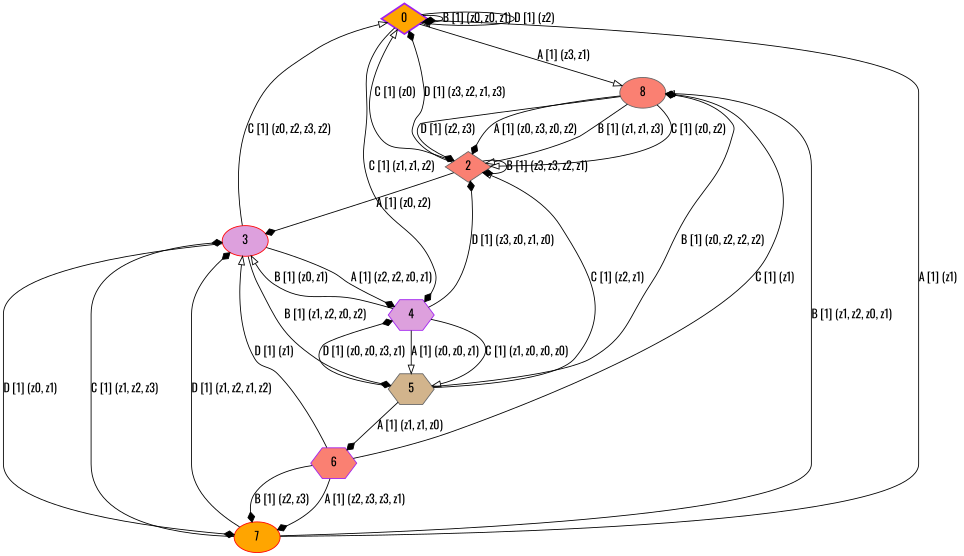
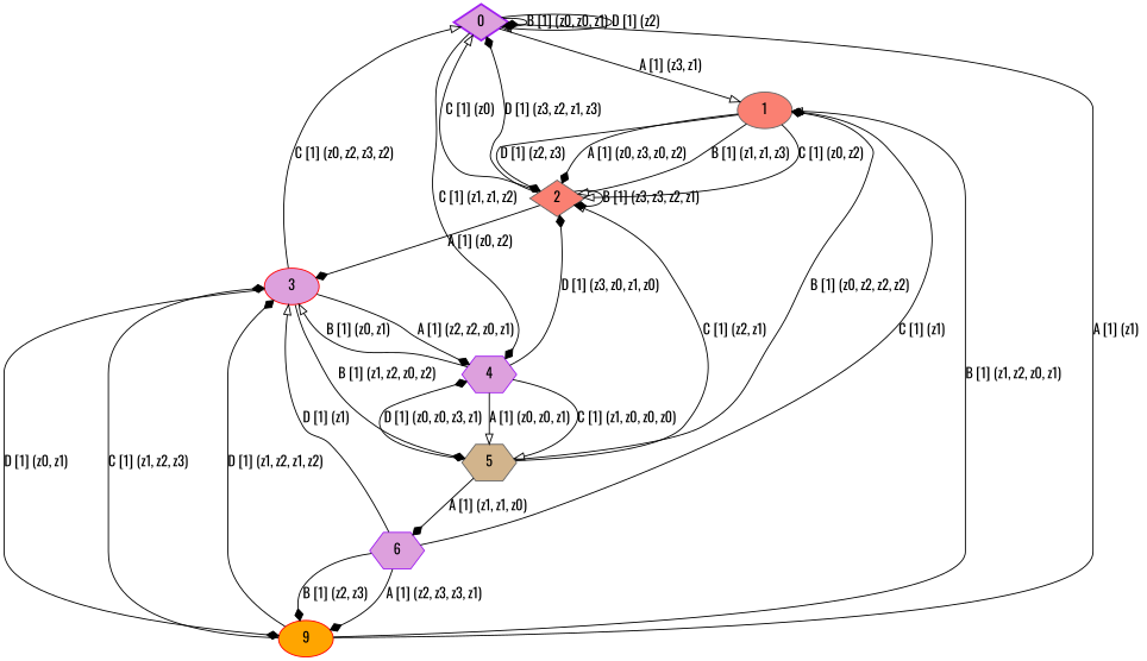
  digraph {
    fontname=Oswald
    node [color=purple fillcolor=plum fontname=Oswald shape=ellipse style=filled]
    edge [arrowhead=diamond fontname=Oswald]
-   0 [fillcolor=orange shape=diamond style="bold,filled"]
-   1 [color=gray40 fillcolor=salmon label=8]
+   0 [shape=diamond style="bold,filled"]
+   1 [color=gray40 fillcolor=salmon]
    4 [shape=hexagon]
    2 [color=gray40 fillcolor=salmon shape=diamond]
    3 [color=red]
    5 [color=gray40 fillcolor=tan shape=hexagon]
-   7 [color=red fillcolor=orange]
-   6 [fillcolor=salmon shape=hexagon]
+   7 [color=red fillcolor=orange label=9]
+   6 [shape=hexagon]
    0 -> 0 [label="B [1] (z0, z0, z1) "]
    0 -> 0 [arrowhead=onormal label="D [1] (z2) "]
    0 -> 1 [arrowhead=onormal label="A [1] (z3, z1) "]
    0 -> 4 [label="C [1] (z1, z1, z2) "]
    1 -> 2 [label="A [1] (z0, z3, z0, z2) "]
    1 -> 2 [arrowhead=onormal label="B [1] (z1, z1, z3) "]
    1 -> 2 [arrowhead=onormal label="C [1] (z0, z2) "]
    1 -> 2 [label="D [1] (z2, z3) "]
    4 -> 2 [label="D [1] (z3, z0, z1, z0) "]
    4 -> 3 [arrowhead=onormal label="B [1] (z0, z1) "]
    4 -> 5 [arrowhead=onormal label="A [1] (z0, z0, z1) "]
    4 -> 5 [arrowhead=onormal label="C [1] (z1, z0, z0, z0) "]
    2 -> 0 [arrowhead=onormal label="C [1] (z0) "]
    2 -> 0 [label="D [1] (z3, z2, z1, z3) "]
    2 -> 2 [label="B [1] (z3, z3, z2, z1) "]
    2 -> 3 [label="A [1] (z0, z2) "]
    3 -> 0 [arrowhead=onormal label="C [1] (z0, z2, z3, z2) "]
    3 -> 4 [label="A [1] (z2, z2, z0, z1) "]
    3 -> 5 [label="B [1] (z1, z2, z0, z2) "]
    3 -> 7 [label="D [1] (z0, z1) "]
    5 -> 1 [label="B [1] (z0, z2, z2, z2) "]
    5 -> 4 [label="D [1] (z0, z0, z3, z1) "]
    5 -> 2 [arrowhead=onormal label="C [1] (z2, z1) "]
    5 -> 6 [label="A [1] (z1, z1, z0) "]
    7 -> 0 [label="A [1] (z1) "]
    7 -> 1 [arrowhead=onormal label="B [1] (z1, z2, z0, z1) "]
    7 -> 3 [label="C [1] (z1, z2, z3) "]
    7 -> 3 [label="D [1] (z1, z2, z1, z2) "]
    6 -> 1 [label="C [1] (z1) "]
    6 -> 3 [arrowhead=onormal label="D [1] (z1) "]
    6 -> 7 [label="A [1] (z2, z3, z3, z1) "]
    6 -> 7 [label="B [1] (z2, z3) "]
  }
